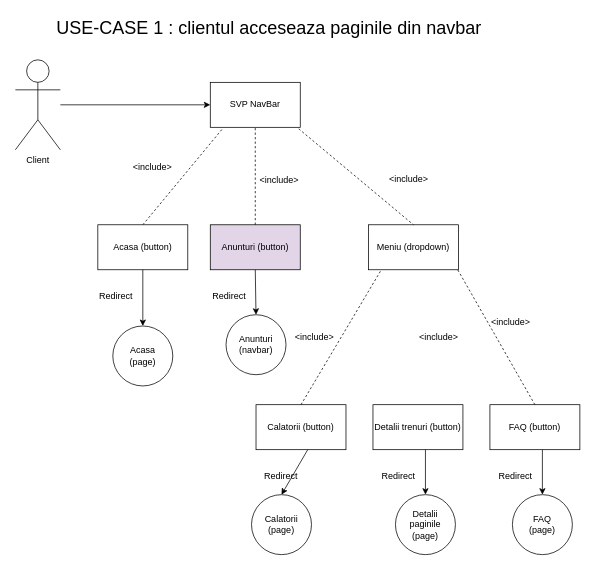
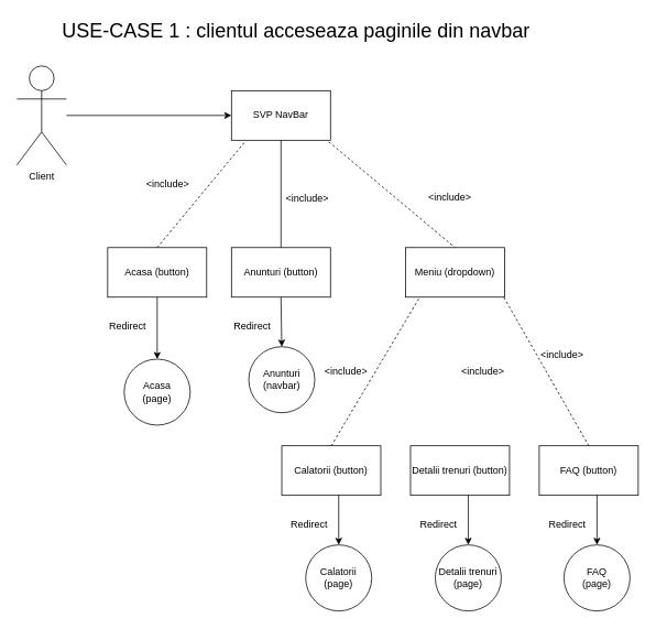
  <mxCell id="0" />
  <mxCell id="1" parent="0" />
  <mxCell id="2" value="Client" style="shape=umlActor;verticalLabelPosition=bottom;labelBackgroundColor=#ffffff;verticalAlign=top;html=1;outlineConnect=0;" vertex="1" parent="1"><mxGeometry x="20" y="79" width="60" height="120" as="geometry" /></mxCell>
  <mxCell id="3" value="" style="endArrow=classic;html=1;entryX=0;entryY=0.5;entryDx=0;entryDy=0;" edge="1" parent="1" target="4"><mxGeometry width="50" height="50" relative="1" as="geometry"><mxPoint x="80" y="139" as="sourcePoint" /><mxPoint x="160" y="139" as="targetPoint" /></mxGeometry></mxCell>
  <mxCell id="4" value="SVP NavBar" style="rounded=0;whiteSpace=wrap;html=1;" vertex="1" parent="1"><mxGeometry x="280" y="109" width="120" height="60" as="geometry" /></mxCell>
  <mxCell id="5" value="" style="endArrow=none;dashed=1;html=1;entryX=0.142;entryY=1.017;entryDx=0;entryDy=0;entryPerimeter=0;" edge="1" parent="1" target="4"><mxGeometry width="50" height="50" relative="1" as="geometry"><mxPoint x="190" y="299" as="sourcePoint" /><mxPoint x="240" y="249" as="targetPoint" /></mxGeometry></mxCell>
  <mxCell id="6" value="Acasa (button)" style="rounded=0;whiteSpace=wrap;html=1;" vertex="1" parent="1"><mxGeometry x="130" y="299" width="120" height="60" as="geometry" /></mxCell>
  <mxCell id="7" value="&amp;lt;include&amp;gt;" style="text;html=1;resizable=0;points=[];autosize=1;align=left;verticalAlign=top;spacingTop=-4;" vertex="1" parent="1"><mxGeometry x="175" y="212" width="70" height="20" as="geometry" /></mxCell>
- <mxCell id="8" value="Anunturi (button)" style="rounded=0;whiteSpace=wrap;html=1;fillColor=#e1d5e7;" vertex="1" parent="1"><mxGeometry x="280" y="299" width="120" height="60" as="geometry" /></mxCell>
- <mxCell id="9" value="" style="endArrow=none;dashed=1;html=1;entryX=0.5;entryY=1;entryDx=0;entryDy=0;exitX=0.5;exitY=0;exitDx=0;exitDy=0;" edge="1" parent="1" source="8" target="4"><mxGeometry width="50" height="50" relative="1" as="geometry"><mxPoint x="20" y="429" as="sourcePoint" /><mxPoint x="70" y="379" as="targetPoint" /></mxGeometry></mxCell>
+ <mxCell id="8" value="Anunturi (button)" style="rounded=0;whiteSpace=wrap;html=1;" vertex="1" parent="1"><mxGeometry x="280" y="299" width="120" height="60" as="geometry" /></mxCell>
+ <mxCell id="9" value="" style="endArrow=none;dashed=0;html=1;entryX=0.5;entryY=1;entryDx=0;entryDy=0;exitX=0.5;exitY=0;exitDx=0;exitDy=0;" edge="1" parent="1" source="8" target="4"><mxGeometry width="50" height="50" relative="1" as="geometry"><mxPoint x="20" y="429" as="sourcePoint" /><mxPoint x="70" y="379" as="targetPoint" /></mxGeometry></mxCell>
  <mxCell id="10" value="&amp;lt;include&amp;gt;" style="text;html=1;resizable=0;points=[];autosize=1;align=left;verticalAlign=top;spacingTop=-4;" vertex="1" parent="1"><mxGeometry x="344" y="230" width="70" height="20" as="geometry" /></mxCell>
  <mxCell id="11" value="Meniu (dropdown)" style="rounded=0;whiteSpace=wrap;html=1;" vertex="1" parent="1"><mxGeometry x="491" y="299" width="120" height="60" as="geometry" /></mxCell>
  <mxCell id="12" value="" style="endArrow=none;dashed=1;html=1;exitX=0.983;exitY=1.033;exitDx=0;exitDy=0;exitPerimeter=0;entryX=0.5;entryY=0;entryDx=0;entryDy=0;" edge="1" parent="1" source="4" target="11"><mxGeometry width="50" height="50" relative="1" as="geometry"><mxPoint x="470" y="259" as="sourcePoint" /><mxPoint x="520" y="209" as="targetPoint" /></mxGeometry></mxCell>
  <mxCell id="13" value="&amp;lt;include&amp;gt;" style="text;html=1;resizable=0;points=[];autosize=1;align=left;verticalAlign=top;spacingTop=-4;" vertex="1" parent="1"><mxGeometry x="517" y="229" width="70" height="20" as="geometry" /></mxCell>
  <mxCell id="14" value="Calatorii (button)" style="rounded=0;whiteSpace=wrap;html=1;" vertex="1" parent="1"><mxGeometry x="341" y="539" width="120" height="60" as="geometry" /></mxCell>
  <mxCell id="15" value="Detalii trenuri (button)" style="rounded=0;whiteSpace=wrap;html=1;" vertex="1" parent="1"><mxGeometry x="497" y="539" width="120" height="60" as="geometry" /></mxCell>
  <mxCell id="16" value="FAQ (button)" style="rounded=0;whiteSpace=wrap;html=1;" vertex="1" parent="1"><mxGeometry x="653" y="539" width="120" height="60" as="geometry" /></mxCell>
  <mxCell id="17" value="" style="endArrow=none;dashed=1;html=1;exitX=0.5;exitY=0;exitDx=0;exitDy=0;entryX=0.133;entryY=1.033;entryDx=0;entryDy=0;entryPerimeter=0;" edge="1" parent="1" source="14" target="11"><mxGeometry width="50" height="50" relative="1" as="geometry"><mxPoint x="461" y="439" as="sourcePoint" /><mxPoint x="511" y="389" as="targetPoint" /></mxGeometry></mxCell>
  <mxCell id="18" value="" style="endArrow=none;dashed=1;html=1;entryX=0.992;entryY=1;entryDx=0;entryDy=0;entryPerimeter=0;exitX=0.5;exitY=0;exitDx=0;exitDy=0;" edge="1" parent="1" source="16" target="11"><mxGeometry width="50" height="50" relative="1" as="geometry"><mxPoint x="542" y="459" as="sourcePoint" /><mxPoint x="592" y="409" as="targetPoint" /></mxGeometry></mxCell>
  <mxCell id="19" value="&amp;lt;include&amp;gt;" style="text;html=1;resizable=0;points=[];autosize=1;align=left;verticalAlign=top;spacingTop=-4;rotation=0;" vertex="1" parent="1"><mxGeometry x="391" y="439" width="70" height="20" as="geometry" /></mxCell>
  <mxCell id="20" value="&amp;lt;include&amp;gt;" style="text;html=1;resizable=0;points=[];autosize=1;align=left;verticalAlign=top;spacingTop=-4;" vertex="1" parent="1"><mxGeometry x="557" y="439" width="70" height="20" as="geometry" /></mxCell>
  <mxCell id="21" value="&amp;lt;include&amp;gt;" style="text;html=1;resizable=0;points=[];autosize=1;align=left;verticalAlign=top;spacingTop=-4;" vertex="1" parent="1"><mxGeometry x="653" y="419" width="70" height="20" as="geometry" /></mxCell>
  <mxCell id="22" value="&lt;div&gt;Acasa&lt;/div&gt;&lt;div&gt;(page)&lt;/div&gt;" style="ellipse;whiteSpace=wrap;html=1;aspect=fixed;" vertex="1" parent="1"><mxGeometry x="150" y="434" width="80" height="80" as="geometry" /></mxCell>
  <mxCell id="23" value="" style="endArrow=classic;html=1;exitX=0.5;exitY=1;exitDx=0;exitDy=0;entryX=0.5;entryY=0;entryDx=0;entryDy=0;" edge="1" parent="1" source="6" target="22"><mxGeometry width="50" height="50" relative="1" as="geometry"><mxPoint x="70" y="449" as="sourcePoint" /><mxPoint x="120" y="399" as="targetPoint" /></mxGeometry></mxCell>
  <mxCell id="24" value="Redirect" style="text;html=1;resizable=0;points=[];autosize=1;align=left;verticalAlign=top;spacingTop=-4;" vertex="1" parent="1"><mxGeometry x="130" y="385" width="60" height="20" as="geometry" /></mxCell>
  <mxCell id="25" value="Anunturi (navbar)" style="ellipse;whiteSpace=wrap;html=1;aspect=fixed;" vertex="1" parent="1"><mxGeometry x="301" y="419" width="80" height="80" as="geometry" /></mxCell>
  <mxCell id="26" value="Redirect" style="text;html=1;resizable=0;points=[];autosize=1;align=left;verticalAlign=top;spacingTop=-4;" vertex="1" parent="1"><mxGeometry x="281" y="385" width="60" height="20" as="geometry" /></mxCell>
  <mxCell id="27" value="" style="endArrow=classic;html=1;exitX=0.5;exitY=1;exitDx=0;exitDy=0;entryX=0.5;entryY=0;entryDx=0;entryDy=0;" edge="1" parent="1" source="8" target="25"><mxGeometry width="50" height="50" relative="1" as="geometry"><mxPoint x="200" y="369" as="sourcePoint" /><mxPoint x="200" y="429" as="targetPoint" /></mxGeometry></mxCell>
- <mxCell id="28" value="&lt;div&gt;Calatorii&lt;/div&gt;&lt;div&gt;(page)&lt;br&gt;&lt;/div&gt;" style="ellipse;whiteSpace=wrap;html=1;aspect=fixed;" vertex="1" parent="1"><mxGeometry x="335" y="659" width="80" height="80" as="geometry" /></mxCell>
+ <mxCell id="28" value="&lt;div&gt;Calatorii&lt;/div&gt;&lt;div&gt;(page)&lt;br&gt;&lt;/div&gt;" style="ellipse;whiteSpace=wrap;html=1;aspect=fixed;" vertex="1" parent="1"><mxGeometry x="370" y="659" width="80" height="80" as="geometry" /></mxCell>
  <mxCell id="29" value="" style="endArrow=classic;html=1;exitX=0.5;exitY=1;exitDx=0;exitDy=0;entryX=0.5;entryY=0;entryDx=0;entryDy=0;" edge="1" parent="1" target="28"><mxGeometry width="50" height="50" relative="1" as="geometry"><mxPoint x="410" y="599" as="sourcePoint" /><mxPoint x="340" y="639" as="targetPoint" /></mxGeometry></mxCell>
  <mxCell id="30" value="Redirect" style="text;html=1;resizable=0;points=[];autosize=1;align=left;verticalAlign=top;spacingTop=-4;" vertex="1" parent="1"><mxGeometry x="350" y="625" width="60" height="20" as="geometry" /></mxCell>
- <mxCell id="31" value="&lt;div&gt;Detalii paginile&lt;/div&gt;&lt;div&gt;(page)&lt;br&gt;&lt;/div&gt;" style="ellipse;whiteSpace=wrap;html=1;aspect=fixed;" vertex="1" parent="1"><mxGeometry x="527" y="659" width="80" height="80" as="geometry" /></mxCell>
+ <mxCell id="31" value="&lt;div&gt;Detalii trenuri&lt;/div&gt;&lt;div&gt;(page)&lt;br&gt;&lt;/div&gt;" style="ellipse;whiteSpace=wrap;html=1;aspect=fixed;" vertex="1" parent="1"><mxGeometry x="527" y="659" width="80" height="80" as="geometry" /></mxCell>
  <mxCell id="32" value="" style="endArrow=classic;html=1;exitX=0.5;exitY=1;exitDx=0;exitDy=0;entryX=0.5;entryY=0;entryDx=0;entryDy=0;" edge="1" parent="1" target="31"><mxGeometry width="50" height="50" relative="1" as="geometry"><mxPoint x="567" y="599" as="sourcePoint" /><mxPoint x="497" y="639" as="targetPoint" /></mxGeometry></mxCell>
  <mxCell id="33" value="Redirect" style="text;html=1;resizable=0;points=[];autosize=1;align=left;verticalAlign=top;spacingTop=-4;" vertex="1" parent="1"><mxGeometry x="507" y="625" width="60" height="20" as="geometry" /></mxCell>
  <mxCell id="34" value="&lt;div&gt;FAQ&lt;/div&gt;&lt;div&gt;(page)&lt;br&gt;&lt;/div&gt;" style="ellipse;whiteSpace=wrap;html=1;aspect=fixed;" vertex="1" parent="1"><mxGeometry x="683" y="659" width="80" height="80" as="geometry" /></mxCell>
  <mxCell id="35" value="" style="endArrow=classic;html=1;exitX=0.5;exitY=1;exitDx=0;exitDy=0;entryX=0.5;entryY=0;entryDx=0;entryDy=0;" edge="1" parent="1" target="34"><mxGeometry width="50" height="50" relative="1" as="geometry"><mxPoint x="723" y="599" as="sourcePoint" /><mxPoint x="653" y="639" as="targetPoint" /></mxGeometry></mxCell>
  <mxCell id="36" value="Redirect" style="text;html=1;resizable=0;points=[];autosize=1;align=left;verticalAlign=top;spacingTop=-4;" vertex="1" parent="1"><mxGeometry x="663" y="625" width="60" height="20" as="geometry" /></mxCell>
  <mxCell id="37" value="&lt;font style=&quot;font-size: 24px&quot;&gt;USE-CASE 1 : clientul acceseaza paginile din navbar&lt;/font&gt;" style="text;html=1;resizable=0;points=[];autosize=1;align=left;verticalAlign=top;spacingTop=-4;" vertex="1" parent="1"><mxGeometry x="73" y="20" width="580" height="20" as="geometry" /></mxCell>
